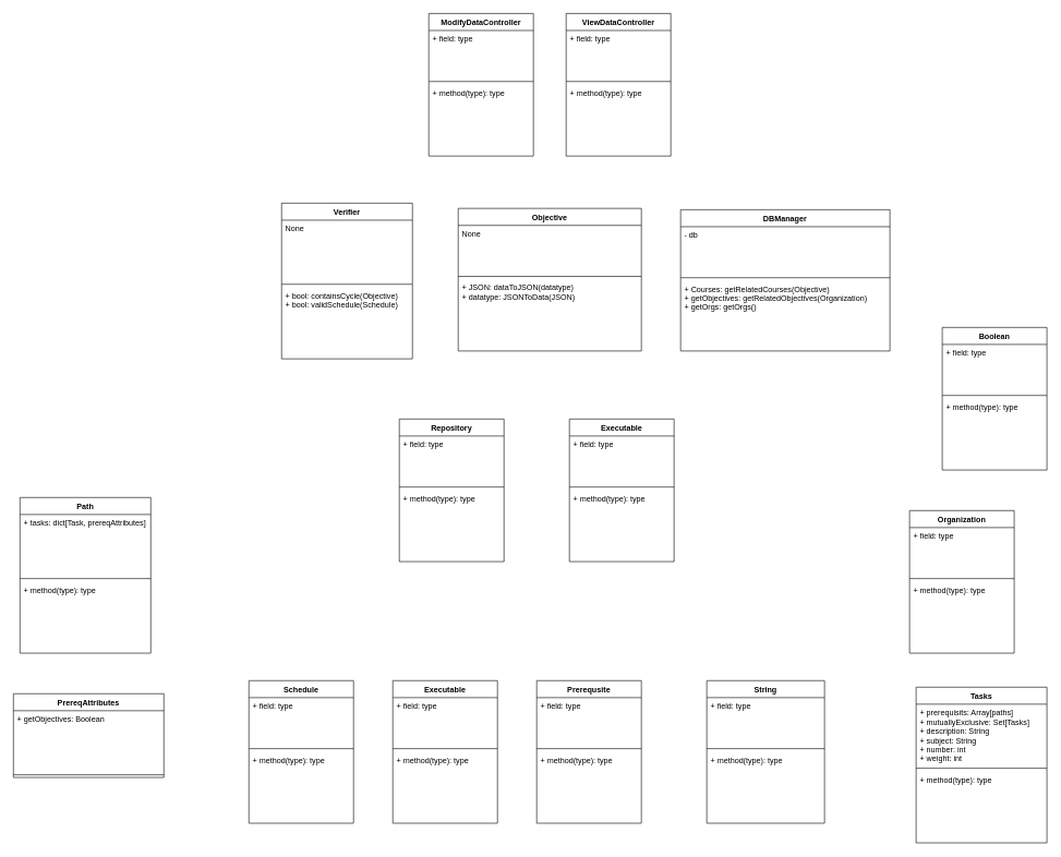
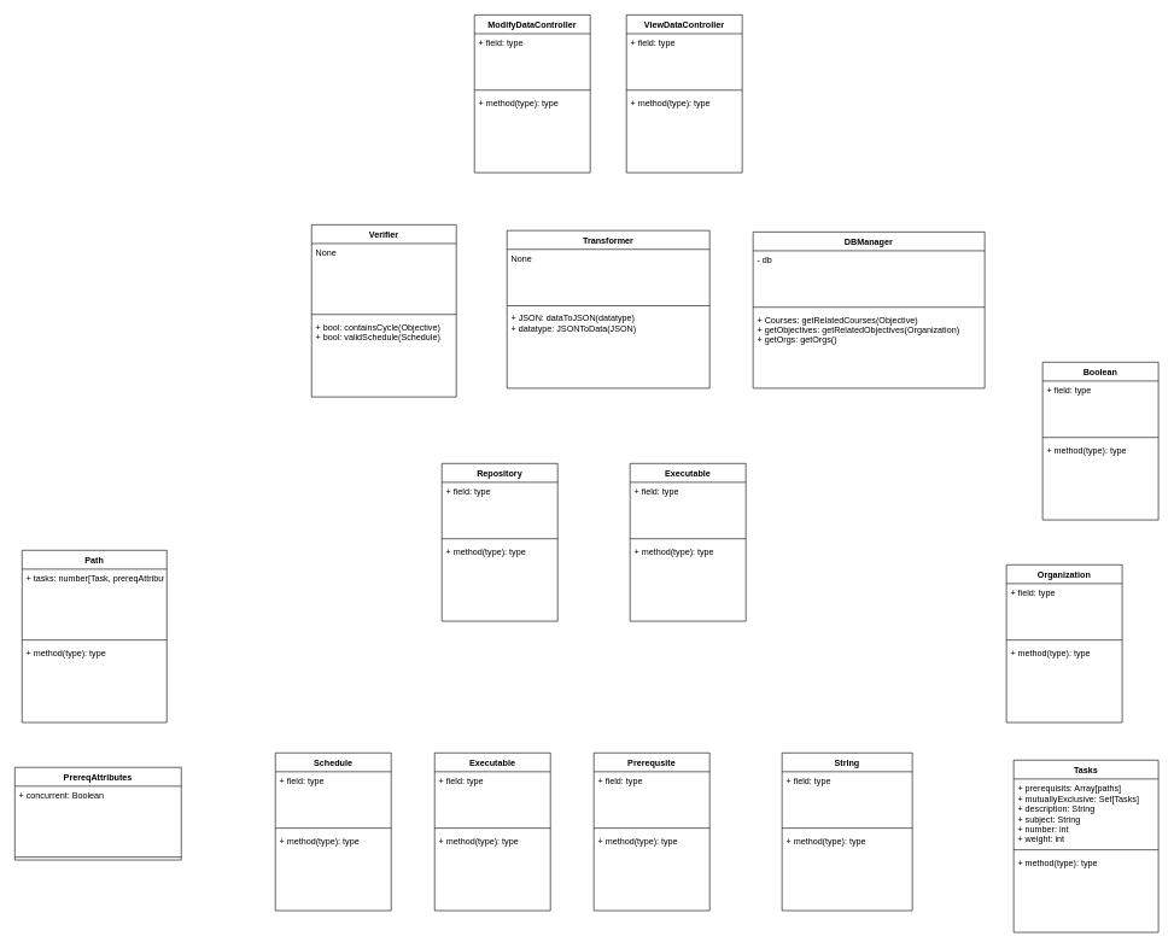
  <mxCell id="0" />
  <mxCell id="1" parent="0" />
  <mxCell id="2" value="Schedule" style="swimlane;fontStyle=1;align=center;verticalAlign=top;childLayout=stackLayout;horizontal=1;startSize=26;horizontalStack=0;resizeParent=1;resizeParentMax=0;resizeLast=0;collapsible=1;marginBottom=0;" parent="1" vertex="1"><mxGeometry x="380" y="1040" width="160" height="218" as="geometry" /></mxCell>
  <mxCell id="3" value="+ field: type" style="text;strokeColor=none;fillColor=none;align=left;verticalAlign=top;spacingLeft=4;spacingRight=4;overflow=hidden;rotatable=0;points=[[0,0.5],[1,0.5]];portConstraint=eastwest;" parent="2" vertex="1"><mxGeometry y="26" width="160" height="74" as="geometry" /></mxCell>
  <mxCell id="4" value="" style="line;strokeWidth=1;fillColor=none;align=left;verticalAlign=middle;spacingTop=-1;spacingLeft=3;spacingRight=3;rotatable=0;labelPosition=right;points=[];portConstraint=eastwest;" parent="2" vertex="1"><mxGeometry y="100" width="160" height="8" as="geometry" /></mxCell>
  <mxCell id="5" value="+ method(type): type" style="text;strokeColor=none;fillColor=none;align=left;verticalAlign=top;spacingLeft=4;spacingRight=4;overflow=hidden;rotatable=0;points=[[0,0.5],[1,0.5]];portConstraint=eastwest;" parent="2" vertex="1"><mxGeometry y="108" width="160" height="110" as="geometry" /></mxCell>
  <mxCell id="6" value="Executable" style="swimlane;fontStyle=1;align=center;verticalAlign=top;childLayout=stackLayout;horizontal=1;startSize=26;horizontalStack=0;resizeParent=1;resizeParentMax=0;resizeLast=0;collapsible=1;marginBottom=0;" parent="1" vertex="1"><mxGeometry x="600" y="1040" width="160" height="218" as="geometry" /></mxCell>
  <mxCell id="7" value="+ field: type" style="text;strokeColor=none;fillColor=none;align=left;verticalAlign=top;spacingLeft=4;spacingRight=4;overflow=hidden;rotatable=0;points=[[0,0.5],[1,0.5]];portConstraint=eastwest;" parent="6" vertex="1"><mxGeometry y="26" width="160" height="74" as="geometry" /></mxCell>
  <mxCell id="8" value="" style="line;strokeWidth=1;fillColor=none;align=left;verticalAlign=middle;spacingTop=-1;spacingLeft=3;spacingRight=3;rotatable=0;labelPosition=right;points=[];portConstraint=eastwest;" parent="6" vertex="1"><mxGeometry y="100" width="160" height="8" as="geometry" /></mxCell>
  <mxCell id="9" value="+ method(type): type" style="text;strokeColor=none;fillColor=none;align=left;verticalAlign=top;spacingLeft=4;spacingRight=4;overflow=hidden;rotatable=0;points=[[0,0.5],[1,0.5]];portConstraint=eastwest;" parent="6" vertex="1"><mxGeometry y="108" width="160" height="110" as="geometry" /></mxCell>
  <mxCell id="10" value="Prerequsite" style="swimlane;fontStyle=1;align=center;verticalAlign=top;childLayout=stackLayout;horizontal=1;startSize=26;horizontalStack=0;resizeParent=1;resizeParentMax=0;resizeLast=0;collapsible=1;marginBottom=0;" parent="1" vertex="1"><mxGeometry x="820" y="1040" width="160" height="218" as="geometry" /></mxCell>
  <mxCell id="11" value="+ field: type" style="text;strokeColor=none;fillColor=none;align=left;verticalAlign=top;spacingLeft=4;spacingRight=4;overflow=hidden;rotatable=0;points=[[0,0.5],[1,0.5]];portConstraint=eastwest;" parent="10" vertex="1"><mxGeometry y="26" width="160" height="74" as="geometry" /></mxCell>
  <mxCell id="12" value="" style="line;strokeWidth=1;fillColor=none;align=left;verticalAlign=middle;spacingTop=-1;spacingLeft=3;spacingRight=3;rotatable=0;labelPosition=right;points=[];portConstraint=eastwest;" parent="10" vertex="1"><mxGeometry y="100" width="160" height="8" as="geometry" /></mxCell>
  <mxCell id="13" value="+ method(type): type" style="text;strokeColor=none;fillColor=none;align=left;verticalAlign=top;spacingLeft=4;spacingRight=4;overflow=hidden;rotatable=0;points=[[0,0.5],[1,0.5]];portConstraint=eastwest;" parent="10" vertex="1"><mxGeometry y="108" width="160" height="110" as="geometry" /></mxCell>
  <mxCell id="14" value="Tasks" style="swimlane;fontStyle=1;align=center;verticalAlign=top;childLayout=stackLayout;horizontal=1;startSize=26;horizontalStack=0;resizeParent=1;resizeParentMax=0;resizeLast=0;collapsible=1;marginBottom=0;" parent="1" vertex="1"><mxGeometry x="1400" y="1050" width="200" height="238" as="geometry" /></mxCell>
  <mxCell id="15" value="+ prerequisits: Array[paths]&#10;+ mutuallyExclusive: Set[Tasks]&#10;+ description: String&#10;+ subject: String&#10;+ number: int&#10;+ weight: int&#10;" style="text;strokeColor=none;fillColor=none;align=left;verticalAlign=top;spacingLeft=4;spacingRight=4;overflow=hidden;rotatable=0;points=[[0,0.5],[1,0.5]];portConstraint=eastwest;" parent="14" vertex="1"><mxGeometry y="26" width="200" height="94" as="geometry" /></mxCell>
  <mxCell id="16" value="" style="line;strokeWidth=1;fillColor=none;align=left;verticalAlign=middle;spacingTop=-1;spacingLeft=3;spacingRight=3;rotatable=0;labelPosition=right;points=[];portConstraint=eastwest;" parent="14" vertex="1"><mxGeometry y="120" width="200" height="8" as="geometry" /></mxCell>
  <mxCell id="17" value="+ method(type): type" style="text;strokeColor=none;fillColor=none;align=left;verticalAlign=top;spacingLeft=4;spacingRight=4;overflow=hidden;rotatable=0;points=[[0,0.5],[1,0.5]];portConstraint=eastwest;" parent="14" vertex="1"><mxGeometry y="128" width="200" height="110" as="geometry" /></mxCell>
  <mxCell id="18" value="String" style="swimlane;fontStyle=1;align=center;verticalAlign=top;childLayout=stackLayout;horizontal=1;startSize=26;horizontalStack=0;resizeParent=1;resizeParentMax=0;resizeLast=0;collapsible=1;marginBottom=0;" parent="1" vertex="1"><mxGeometry x="1080" y="1040" width="180" height="218" as="geometry" /></mxCell>
  <mxCell id="19" value="+ field: type" style="text;strokeColor=none;fillColor=none;align=left;verticalAlign=top;spacingLeft=4;spacingRight=4;overflow=hidden;rotatable=0;points=[[0,0.5],[1,0.5]];portConstraint=eastwest;" parent="18" vertex="1"><mxGeometry y="26" width="180" height="74" as="geometry" /></mxCell>
  <mxCell id="20" value="" style="line;strokeWidth=1;fillColor=none;align=left;verticalAlign=middle;spacingTop=-1;spacingLeft=3;spacingRight=3;rotatable=0;labelPosition=right;points=[];portConstraint=eastwest;" parent="18" vertex="1"><mxGeometry y="100" width="180" height="8" as="geometry" /></mxCell>
  <mxCell id="21" value="+ method(type): type" style="text;strokeColor=none;fillColor=none;align=left;verticalAlign=top;spacingLeft=4;spacingRight=4;overflow=hidden;rotatable=0;points=[[0,0.5],[1,0.5]];portConstraint=eastwest;" parent="18" vertex="1"><mxGeometry y="108" width="180" height="110" as="geometry" /></mxCell>
  <mxCell id="22" value="Organization" style="swimlane;fontStyle=1;align=center;verticalAlign=top;childLayout=stackLayout;horizontal=1;startSize=26;horizontalStack=0;resizeParent=1;resizeParentMax=0;resizeLast=0;collapsible=1;marginBottom=0;" parent="1" vertex="1"><mxGeometry x="1390" y="780" width="160" height="218" as="geometry" /></mxCell>
  <mxCell id="23" value="+ field: type" style="text;strokeColor=none;fillColor=none;align=left;verticalAlign=top;spacingLeft=4;spacingRight=4;overflow=hidden;rotatable=0;points=[[0,0.5],[1,0.5]];portConstraint=eastwest;" parent="22" vertex="1"><mxGeometry y="26" width="160" height="74" as="geometry" /></mxCell>
  <mxCell id="24" value="" style="line;strokeWidth=1;fillColor=none;align=left;verticalAlign=middle;spacingTop=-1;spacingLeft=3;spacingRight=3;rotatable=0;labelPosition=right;points=[];portConstraint=eastwest;" parent="22" vertex="1"><mxGeometry y="100" width="160" height="8" as="geometry" /></mxCell>
  <mxCell id="25" value="+ method(type): type" style="text;strokeColor=none;fillColor=none;align=left;verticalAlign=top;spacingLeft=4;spacingRight=4;overflow=hidden;rotatable=0;points=[[0,0.5],[1,0.5]];portConstraint=eastwest;" parent="22" vertex="1"><mxGeometry y="108" width="160" height="110" as="geometry" /></mxCell>
  <mxCell id="26" value="Boolean" style="swimlane;fontStyle=1;align=center;verticalAlign=top;childLayout=stackLayout;horizontal=1;startSize=26;horizontalStack=0;resizeParent=1;resizeParentMax=0;resizeLast=0;collapsible=1;marginBottom=0;" parent="1" vertex="1"><mxGeometry x="1440" y="500" width="160" height="218" as="geometry" /></mxCell>
  <mxCell id="27" value="+ field: type" style="text;strokeColor=none;fillColor=none;align=left;verticalAlign=top;spacingLeft=4;spacingRight=4;overflow=hidden;rotatable=0;points=[[0,0.5],[1,0.5]];portConstraint=eastwest;" parent="26" vertex="1"><mxGeometry y="26" width="160" height="74" as="geometry" /></mxCell>
  <mxCell id="28" value="" style="line;strokeWidth=1;fillColor=none;align=left;verticalAlign=middle;spacingTop=-1;spacingLeft=3;spacingRight=3;rotatable=0;labelPosition=right;points=[];portConstraint=eastwest;" parent="26" vertex="1"><mxGeometry y="100" width="160" height="8" as="geometry" /></mxCell>
  <mxCell id="29" value="+ method(type): type" style="text;strokeColor=none;fillColor=none;align=left;verticalAlign=top;spacingLeft=4;spacingRight=4;overflow=hidden;rotatable=0;points=[[0,0.5],[1,0.5]];portConstraint=eastwest;" parent="26" vertex="1"><mxGeometry y="108" width="160" height="110" as="geometry" /></mxCell>
  <mxCell id="30" value="Path" style="swimlane;fontStyle=1;align=center;verticalAlign=top;childLayout=stackLayout;horizontal=1;startSize=26;horizontalStack=0;resizeParent=1;resizeParentMax=0;resizeLast=0;collapsible=1;marginBottom=0;" parent="1" vertex="1"><mxGeometry x="30" y="760" width="200" height="238" as="geometry" /></mxCell>
- <mxCell id="31" value="+ tasks: dict[Task, prereqAttributes]" style="text;strokeColor=none;fillColor=none;align=left;verticalAlign=top;spacingLeft=4;spacingRight=4;overflow=hidden;rotatable=0;points=[[0,0.5],[1,0.5]];portConstraint=eastwest;" parent="30" vertex="1"><mxGeometry y="26" width="200" height="94" as="geometry" /></mxCell>
+ <mxCell id="31" value="+ tasks: number[Task, prereqAttributes]" style="text;strokeColor=none;fillColor=none;align=left;verticalAlign=top;spacingLeft=4;spacingRight=4;overflow=hidden;rotatable=0;points=[[0,0.5],[1,0.5]];portConstraint=eastwest;" parent="30" vertex="1"><mxGeometry y="26" width="200" height="94" as="geometry" /></mxCell>
  <mxCell id="32" value="" style="line;strokeWidth=1;fillColor=none;align=left;verticalAlign=middle;spacingTop=-1;spacingLeft=3;spacingRight=3;rotatable=0;labelPosition=right;points=[];portConstraint=eastwest;" parent="30" vertex="1"><mxGeometry y="120" width="200" height="8" as="geometry" /></mxCell>
  <mxCell id="33" value="+ method(type): type" style="text;strokeColor=none;fillColor=none;align=left;verticalAlign=top;spacingLeft=4;spacingRight=4;overflow=hidden;rotatable=0;points=[[0,0.5],[1,0.5]];portConstraint=eastwest;" parent="30" vertex="1"><mxGeometry y="128" width="200" height="110" as="geometry" /></mxCell>
  <mxCell id="34" value="PrereqAttributes" style="swimlane;fontStyle=1;align=center;verticalAlign=top;childLayout=stackLayout;horizontal=1;startSize=26;horizontalStack=0;resizeParent=1;resizeParentMax=0;resizeLast=0;collapsible=1;marginBottom=0;" parent="1" vertex="1"><mxGeometry x="20" y="1060" width="230" height="128" as="geometry" /></mxCell>
- <mxCell id="35" value="+ getObjectives: Boolean" style="text;strokeColor=none;fillColor=none;align=left;verticalAlign=top;spacingLeft=4;spacingRight=4;overflow=hidden;rotatable=0;points=[[0,0.5],[1,0.5]];portConstraint=eastwest;" parent="34" vertex="1"><mxGeometry y="26" width="230" height="94" as="geometry" /></mxCell>
+ <mxCell id="35" value="+ concurrent: Boolean" style="text;strokeColor=none;fillColor=none;align=left;verticalAlign=top;spacingLeft=4;spacingRight=4;overflow=hidden;rotatable=0;points=[[0,0.5],[1,0.5]];portConstraint=eastwest;" parent="34" vertex="1"><mxGeometry y="26" width="230" height="94" as="geometry" /></mxCell>
  <mxCell id="36" value="" style="line;strokeWidth=1;fillColor=none;align=left;verticalAlign=middle;spacingTop=-1;spacingLeft=3;spacingRight=3;rotatable=0;labelPosition=right;points=[];portConstraint=eastwest;" parent="34" vertex="1"><mxGeometry y="120" width="230" height="8" as="geometry" /></mxCell>
  <mxCell id="37" value="Verifier" style="swimlane;fontStyle=1;align=center;verticalAlign=top;childLayout=stackLayout;horizontal=1;startSize=26;horizontalStack=0;resizeParent=1;resizeParentMax=0;resizeLast=0;collapsible=1;marginBottom=0;" parent="1" vertex="1"><mxGeometry x="430" y="310" width="200" height="238" as="geometry" /></mxCell>
  <mxCell id="38" value="None" style="text;strokeColor=none;fillColor=none;align=left;verticalAlign=top;spacingLeft=4;spacingRight=4;overflow=hidden;rotatable=0;points=[[0,0.5],[1,0.5]];portConstraint=eastwest;" parent="37" vertex="1"><mxGeometry y="26" width="200" height="94" as="geometry" /></mxCell>
  <mxCell id="39" value="" style="line;strokeWidth=1;fillColor=none;align=left;verticalAlign=middle;spacingTop=-1;spacingLeft=3;spacingRight=3;rotatable=0;labelPosition=right;points=[];portConstraint=eastwest;" parent="37" vertex="1"><mxGeometry y="120" width="200" height="8" as="geometry" /></mxCell>
  <mxCell id="40" value="+ bool: containsCycle(Objective)&#10;+ bool: validSchedule(Schedule)" style="text;strokeColor=none;fillColor=none;align=left;verticalAlign=top;spacingLeft=4;spacingRight=4;overflow=hidden;rotatable=0;points=[[0,0.5],[1,0.5]];portConstraint=eastwest;" parent="37" vertex="1"><mxGeometry y="128" width="200" height="110" as="geometry" /></mxCell>
- <mxCell id="41" value="Objective" style="swimlane;fontStyle=1;align=center;verticalAlign=top;childLayout=stackLayout;horizontal=1;startSize=26;horizontalStack=0;resizeParent=1;resizeParentMax=0;resizeLast=0;collapsible=1;marginBottom=0;" parent="1" vertex="1"><mxGeometry x="700" y="318" width="280" height="218" as="geometry" /></mxCell>
+ <mxCell id="41" value="Transformer" style="swimlane;fontStyle=1;align=center;verticalAlign=top;childLayout=stackLayout;horizontal=1;startSize=26;horizontalStack=0;resizeParent=1;resizeParentMax=0;resizeLast=0;collapsible=1;marginBottom=0;" parent="1" vertex="1"><mxGeometry x="700" y="318" width="280" height="218" as="geometry" /></mxCell>
  <mxCell id="42" value="None" style="text;strokeColor=none;fillColor=none;align=left;verticalAlign=top;spacingLeft=4;spacingRight=4;overflow=hidden;rotatable=0;points=[[0,0.5],[1,0.5]];portConstraint=eastwest;" parent="41" vertex="1"><mxGeometry y="26" width="280" height="74" as="geometry" /></mxCell>
  <mxCell id="43" value="" style="line;strokeWidth=1;fillColor=none;align=left;verticalAlign=middle;spacingTop=-1;spacingLeft=3;spacingRight=3;rotatable=0;labelPosition=right;points=[];portConstraint=eastwest;" parent="41" vertex="1"><mxGeometry y="100" width="280" height="8" as="geometry" /></mxCell>
  <mxCell id="44" value="+ JSON: dataToJSON(datatype)&#10;+ datatype: JSONToData(JSON)" style="text;strokeColor=none;fillColor=none;align=left;verticalAlign=top;spacingLeft=4;spacingRight=4;overflow=hidden;rotatable=0;points=[[0,0.5],[1,0.5]];portConstraint=eastwest;" parent="41" vertex="1"><mxGeometry y="108" width="280" height="110" as="geometry" /></mxCell>
  <mxCell id="45" value="DBManager" style="swimlane;fontStyle=1;align=center;verticalAlign=top;childLayout=stackLayout;horizontal=1;startSize=26;horizontalStack=0;resizeParent=1;resizeParentMax=0;resizeLast=0;collapsible=1;marginBottom=0;" parent="1" vertex="1"><mxGeometry x="1040" y="320" width="320" height="216" as="geometry" /></mxCell>
  <mxCell id="46" value="- db" style="text;strokeColor=none;fillColor=none;align=left;verticalAlign=top;spacingLeft=4;spacingRight=4;overflow=hidden;rotatable=0;points=[[0,0.5],[1,0.5]];portConstraint=eastwest;" parent="45" vertex="1"><mxGeometry y="26" width="320" height="74" as="geometry" /></mxCell>
  <mxCell id="47" value="" style="line;strokeWidth=1;fillColor=none;align=left;verticalAlign=middle;spacingTop=-1;spacingLeft=3;spacingRight=3;rotatable=0;labelPosition=right;points=[];portConstraint=eastwest;" parent="45" vertex="1"><mxGeometry y="100" width="320" height="8" as="geometry" /></mxCell>
  <mxCell id="48" value="+ Courses: getRelatedCourses(Objective)&#10;+ getObjectives: getRelatedObjectives(Organization)&#10;+ getOrgs: getOrgs()" style="text;strokeColor=none;fillColor=none;align=left;verticalAlign=top;spacingLeft=4;spacingRight=4;overflow=hidden;rotatable=0;points=[[0,0.5],[1,0.5]];portConstraint=eastwest;" parent="45" vertex="1"><mxGeometry y="108" width="320" height="108" as="geometry" /></mxCell>
  <mxCell id="49" value="ModifyDataController" style="swimlane;fontStyle=1;align=center;verticalAlign=top;childLayout=stackLayout;horizontal=1;startSize=26;horizontalStack=0;resizeParent=1;resizeParentMax=0;resizeLast=0;collapsible=1;marginBottom=0;" parent="1" vertex="1"><mxGeometry x="655" y="20" width="160" height="218" as="geometry" /></mxCell>
  <mxCell id="50" value="+ field: type" style="text;strokeColor=none;fillColor=none;align=left;verticalAlign=top;spacingLeft=4;spacingRight=4;overflow=hidden;rotatable=0;points=[[0,0.5],[1,0.5]];portConstraint=eastwest;" parent="49" vertex="1"><mxGeometry y="26" width="160" height="74" as="geometry" /></mxCell>
  <mxCell id="51" value="" style="line;strokeWidth=1;fillColor=none;align=left;verticalAlign=middle;spacingTop=-1;spacingLeft=3;spacingRight=3;rotatable=0;labelPosition=right;points=[];portConstraint=eastwest;" parent="49" vertex="1"><mxGeometry y="100" width="160" height="8" as="geometry" /></mxCell>
  <mxCell id="52" value="+ method(type): type" style="text;strokeColor=none;fillColor=none;align=left;verticalAlign=top;spacingLeft=4;spacingRight=4;overflow=hidden;rotatable=0;points=[[0,0.5],[1,0.5]];portConstraint=eastwest;" parent="49" vertex="1"><mxGeometry y="108" width="160" height="110" as="geometry" /></mxCell>
  <mxCell id="53" value="Repository" style="swimlane;fontStyle=1;align=center;verticalAlign=top;childLayout=stackLayout;horizontal=1;startSize=26;horizontalStack=0;resizeParent=1;resizeParentMax=0;resizeLast=0;collapsible=1;marginBottom=0;" parent="1" vertex="1"><mxGeometry x="610" width="160" height="218" as="geometry" y="640" /></mxCell>
  <mxCell id="54" value="+ field: type" style="text;strokeColor=none;fillColor=none;align=left;verticalAlign=top;spacingLeft=4;spacingRight=4;overflow=hidden;rotatable=0;points=[[0,0.5],[1,0.5]];portConstraint=eastwest;" parent="53" vertex="1"><mxGeometry y="26" width="160" height="74" as="geometry" /></mxCell>
  <mxCell id="55" value="" style="line;strokeWidth=1;fillColor=none;align=left;verticalAlign=middle;spacingTop=-1;spacingLeft=3;spacingRight=3;rotatable=0;labelPosition=right;points=[];portConstraint=eastwest;" parent="53" vertex="1"><mxGeometry y="100" width="160" height="8" as="geometry" /></mxCell>
  <mxCell id="56" value="+ method(type): type" style="text;strokeColor=none;fillColor=none;align=left;verticalAlign=top;spacingLeft=4;spacingRight=4;overflow=hidden;rotatable=0;points=[[0,0.5],[1,0.5]];portConstraint=eastwest;" parent="53" vertex="1"><mxGeometry y="108" width="160" height="110" as="geometry" /></mxCell>
  <mxCell id="57" value="Executable" style="swimlane;fontStyle=1;align=center;verticalAlign=top;childLayout=stackLayout;horizontal=1;startSize=26;horizontalStack=0;resizeParent=1;resizeParentMax=0;resizeLast=0;collapsible=1;marginBottom=0;" parent="1" vertex="1"><mxGeometry x="870" width="160" height="218" as="geometry" y="640" /></mxCell>
  <mxCell id="58" value="+ field: type" style="text;strokeColor=none;fillColor=none;align=left;verticalAlign=top;spacingLeft=4;spacingRight=4;overflow=hidden;rotatable=0;points=[[0,0.5],[1,0.5]];portConstraint=eastwest;" parent="57" vertex="1"><mxGeometry y="26" width="160" height="74" as="geometry" /></mxCell>
  <mxCell id="59" value="" style="line;strokeWidth=1;fillColor=none;align=left;verticalAlign=middle;spacingTop=-1;spacingLeft=3;spacingRight=3;rotatable=0;labelPosition=right;points=[];portConstraint=eastwest;" parent="57" vertex="1"><mxGeometry y="100" width="160" height="8" as="geometry" /></mxCell>
  <mxCell id="60" value="+ method(type): type" style="text;strokeColor=none;fillColor=none;align=left;verticalAlign=top;spacingLeft=4;spacingRight=4;overflow=hidden;rotatable=0;points=[[0,0.5],[1,0.5]];portConstraint=eastwest;" parent="57" vertex="1"><mxGeometry y="108" width="160" height="110" as="geometry" /></mxCell>
  <mxCell id="61" value="ViewDataController" style="swimlane;fontStyle=1;align=center;verticalAlign=top;childLayout=stackLayout;horizontal=1;startSize=26;horizontalStack=0;resizeParent=1;resizeParentMax=0;resizeLast=0;collapsible=1;marginBottom=0;" parent="1" vertex="1"><mxGeometry x="865" y="20" width="160" height="218" as="geometry" /></mxCell>
  <mxCell id="62" value="+ field: type" style="text;strokeColor=none;fillColor=none;align=left;verticalAlign=top;spacingLeft=4;spacingRight=4;overflow=hidden;rotatable=0;points=[[0,0.5],[1,0.5]];portConstraint=eastwest;" parent="61" vertex="1"><mxGeometry y="26" width="160" height="74" as="geometry" /></mxCell>
  <mxCell id="63" value="" style="line;strokeWidth=1;fillColor=none;align=left;verticalAlign=middle;spacingTop=-1;spacingLeft=3;spacingRight=3;rotatable=0;labelPosition=right;points=[];portConstraint=eastwest;" parent="61" vertex="1"><mxGeometry y="100" width="160" height="8" as="geometry" /></mxCell>
  <mxCell id="64" value="+ method(type): type" style="text;strokeColor=none;fillColor=none;align=left;verticalAlign=top;spacingLeft=4;spacingRight=4;overflow=hidden;rotatable=0;points=[[0,0.5],[1,0.5]];portConstraint=eastwest;" parent="61" vertex="1"><mxGeometry y="108" width="160" height="110" as="geometry" /></mxCell>
